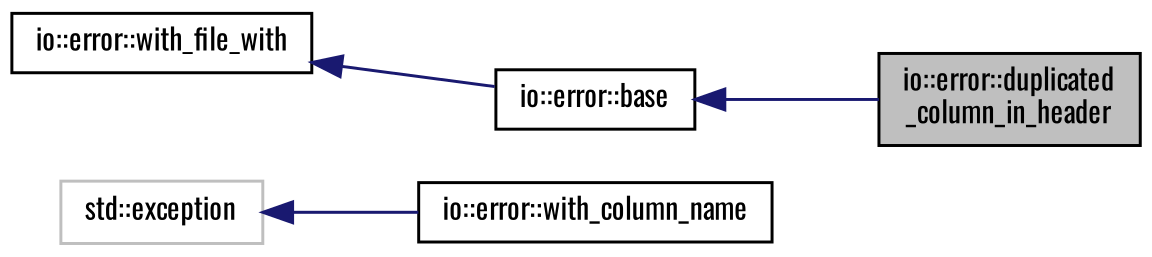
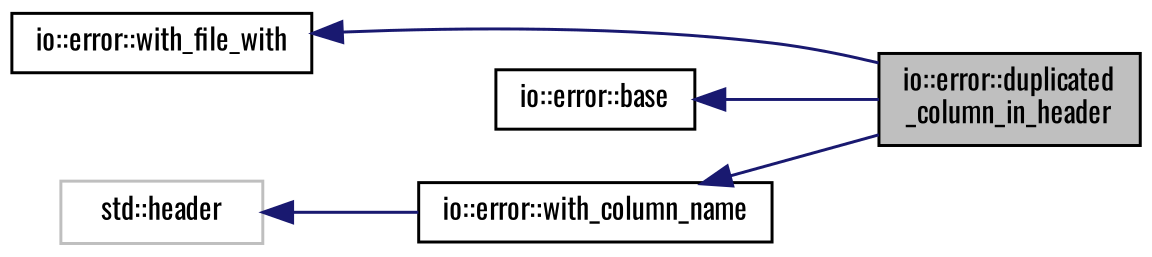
  digraph {
    fontname=Oswald
    rankdir=LR
    node [color=black fillcolor=white fontname=Oswald fontsize=10 shape=record style=filled]
    edge [color=midnightblue dir=back fontname=Oswald fontsize=10 labelfontname=Helvetica labelfontsize=10 style=solid]
    n1 [fillcolor=grey75 fontcolor=black height=0.2 label="io::error::duplicated\l_column_in_header" width=0.4]
    n2 [height=0.2 label="io::error::base" width=0.4]
-   n3 [color=grey75 height=0.2 label="std::exception" width=0.4]
+   n3 [color=grey75 height=0.2 label="std::header" width=0.4]
    n4 [height=0.2 label="io::error::with_column_name" width=0.4]
    n5 [height=0.2 label="io::error::with_file_with" width=0.4]
    n2 -> n1
    n3 -> n4
-   n5 -> n2
+   n4 -> n1
+   n5 -> n1
  }
